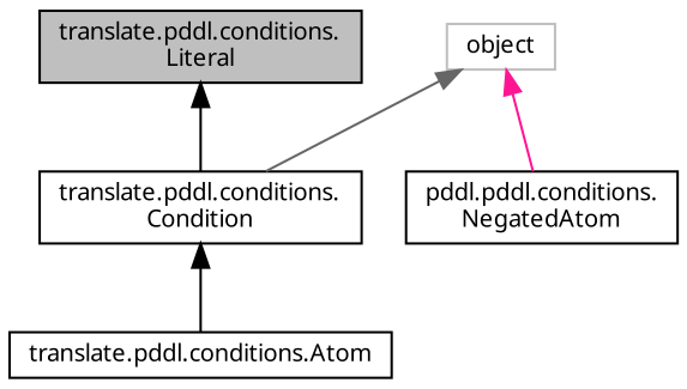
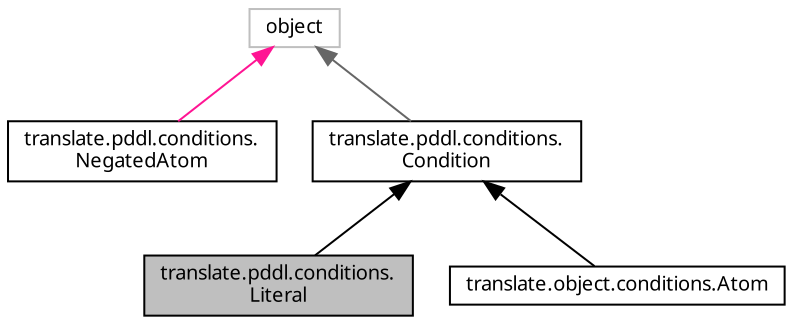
  digraph {
    fontname="Noto Sans"
    node [color=black fillcolor=white fontname="Noto Sans" fontsize=10 shape=record style=filled]
    edge [color=black dir=back fontname="Noto Sans" fontsize=10 labelfontname=Helvetica labelfontsize=10 style=solid]
    n1 [fillcolor=grey75 fontcolor=black height=0.2 label="translate.pddl.conditions.\lLiteral" width=0.4]
-   n2 [height=0.2 label="translate.pddl.conditions.Atom" width=0.4]
-   n3 [height=0.2 label="pddl.pddl.conditions.\lNegatedAtom" width=0.4]
+   n2 [height=0.2 label="translate.object.conditions.Atom" width=0.4]
+   n3 [height=0.2 label="translate.pddl.conditions.\lNegatedAtom" width=0.4]
    n4 [height=0.2 label="translate.pddl.conditions.\lCondition" width=0.4]
    n5 [color=grey75 height=0.2 label=object width=0.4]
-   n1 -> n4
+   n4 -> n1
    n4 -> n2
    n5 -> n3 [color=deeppink]
    n5 -> n4 [color=gray40]
  }
